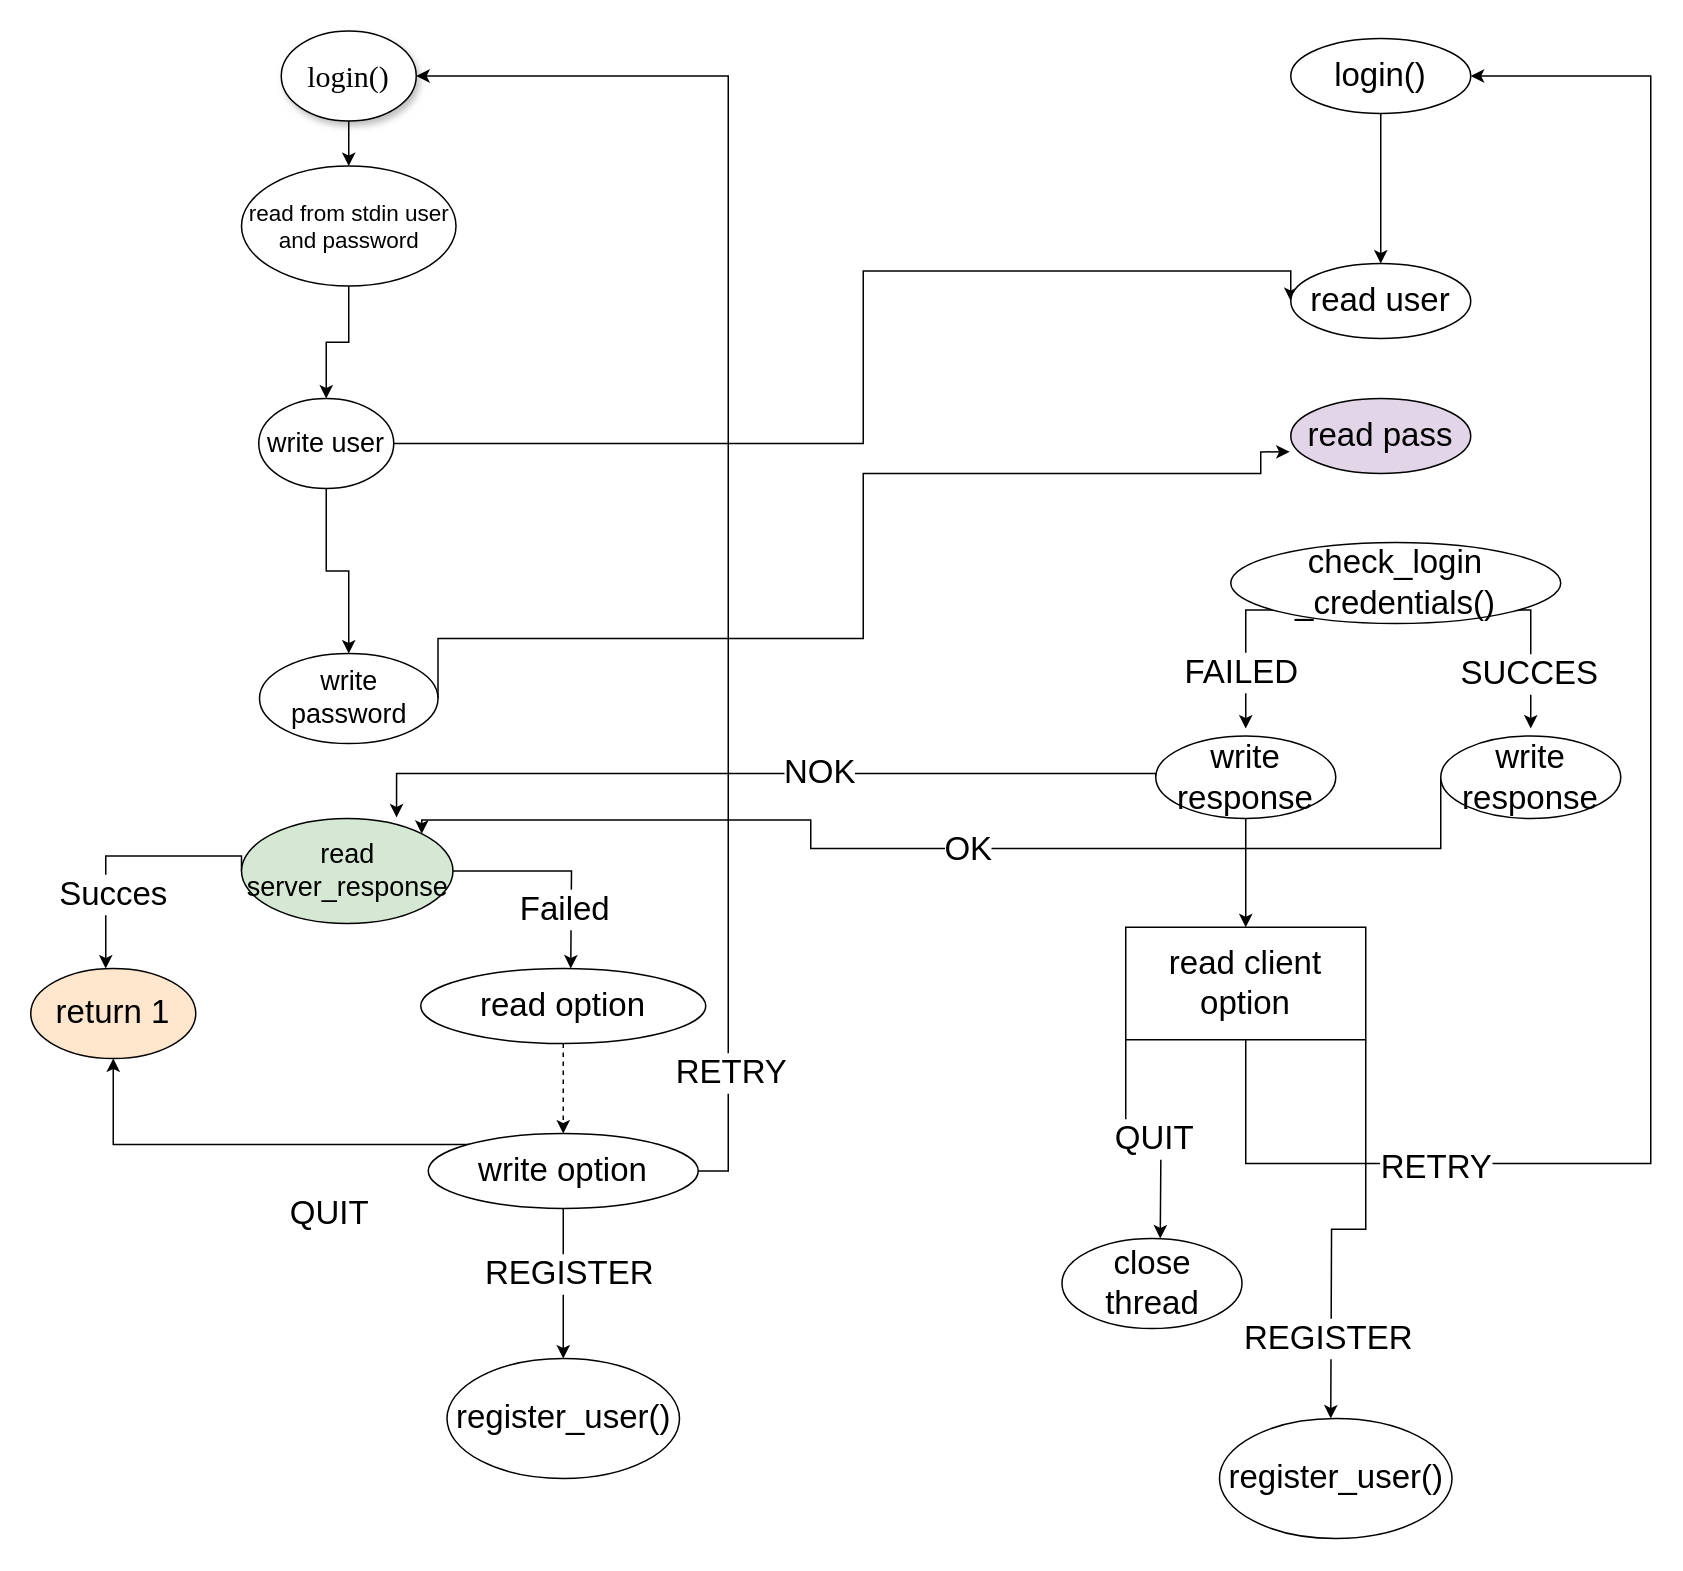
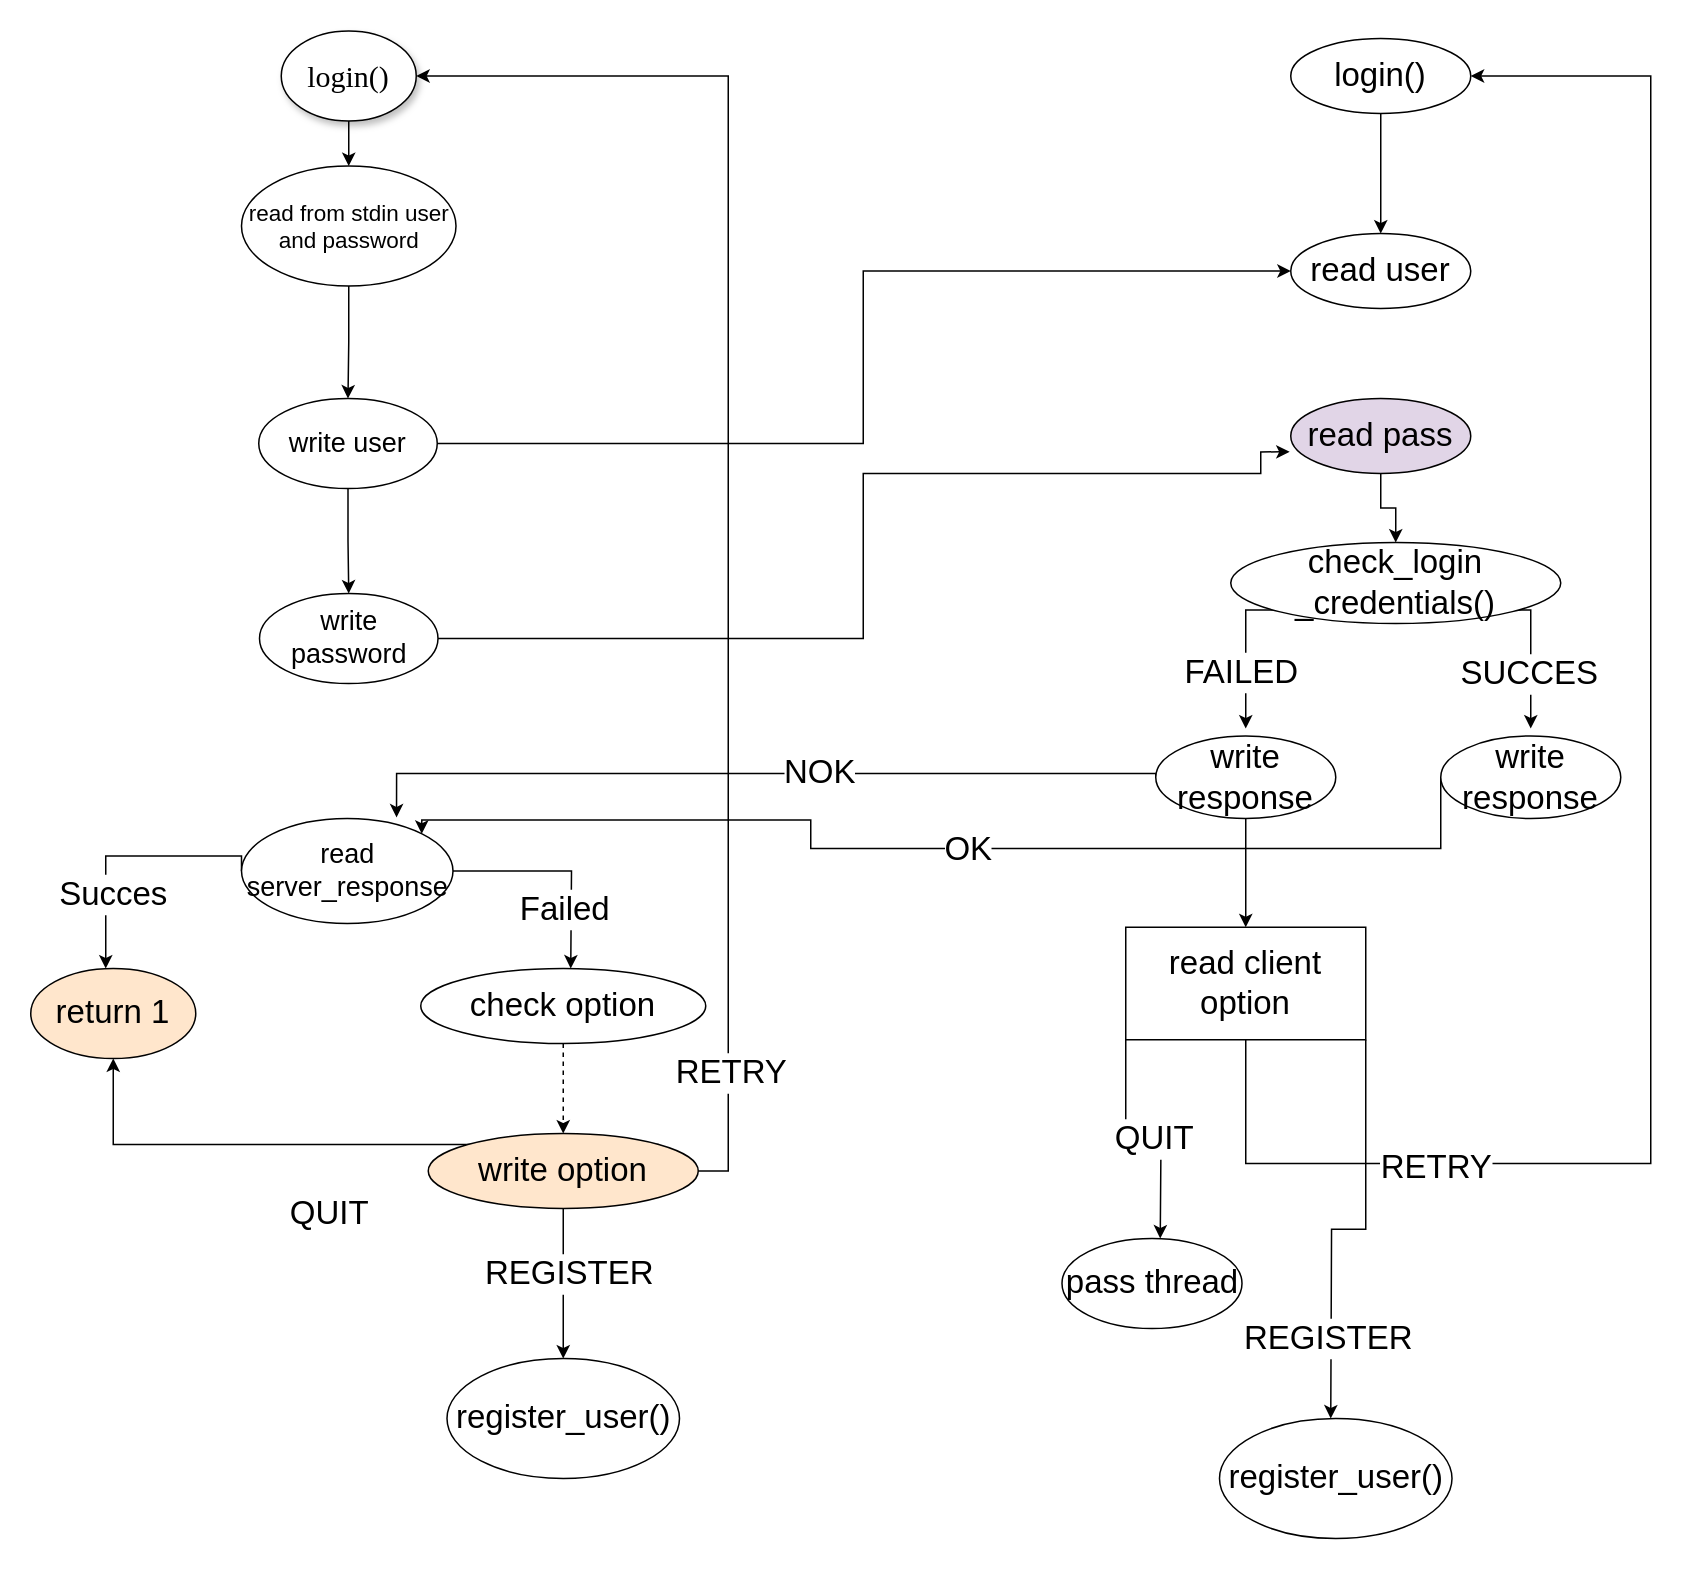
  <mxCell id="0" />
  <mxCell id="1" parent="0" />
  <mxCell id="2" value="" style="edgeStyle=orthogonalEdgeStyle;rounded=0;orthogonalLoop=1;jettySize=auto;html=1;" parent="1" source="3" target="5" edge="1"><mxGeometry relative="1" as="geometry" /></mxCell>
  <mxCell id="3" value="&lt;font style=&quot;font-size: 20px&quot;&gt;login()&lt;/font&gt;" style="ellipse;whiteSpace=wrap;html=1;rounded=0;shadow=1;comic=0;labelBackgroundColor=none;strokeWidth=1;fontFamily=Verdana;fontSize=12;align=center;" parent="1" vertex="1"><mxGeometry x="187" y="20" width="90" height="60" as="geometry" /></mxCell>
  <mxCell id="4" value="" style="edgeStyle=orthogonalEdgeStyle;rounded=0;orthogonalLoop=1;jettySize=auto;html=1;" parent="1" source="5" target="8" edge="1"><mxGeometry relative="1" as="geometry" /></mxCell>
  <mxCell id="5" value="&lt;font style=&quot;font-size: 15px&quot;&gt;read from stdin user and password&lt;/font&gt;" style="ellipse;whiteSpace=wrap;html=1;" parent="1" vertex="1"><mxGeometry x="160.5" y="110" width="143" height="80" as="geometry" /></mxCell>
  <mxCell id="6" value="" style="edgeStyle=orthogonalEdgeStyle;rounded=0;orthogonalLoop=1;jettySize=auto;html=1;" parent="1" source="8" target="10" edge="1"><mxGeometry relative="1" as="geometry" /></mxCell>
  <mxCell id="7" style="edgeStyle=orthogonalEdgeStyle;rounded=0;orthogonalLoop=1;jettySize=auto;html=1;exitX=1;exitY=0.5;exitDx=0;exitDy=0;entryX=0;entryY=0.5;entryDx=0;entryDy=0;fontSize=22;" parent="1" source="8" target="27" edge="1"><mxGeometry relative="1" as="geometry"><Array as="points"><mxPoint x="575" y="295" /><mxPoint x="575" y="180" /></Array></mxGeometry></mxCell>
- <mxCell id="8" value="&lt;font style=&quot;font-size: 18px&quot;&gt;write user&lt;/font&gt;" style="ellipse;whiteSpace=wrap;html=1;" parent="1" vertex="1"><mxGeometry x="172" y="265" width="90" height="60" as="geometry" /></mxCell>
+ <mxCell id="8" value="&lt;font style=&quot;font-size: 18px&quot;&gt;write user&lt;/font&gt;" style="ellipse;whiteSpace=wrap;html=1;" parent="1" vertex="1"><mxGeometry x="172" y="265" width="119" height="60" as="geometry" /></mxCell>
  <mxCell id="9" style="edgeStyle=orthogonalEdgeStyle;rounded=0;orthogonalLoop=1;jettySize=auto;html=1;exitX=1;exitY=0.5;exitDx=0;exitDy=0;entryX=-0.006;entryY=0.711;entryDx=0;entryDy=0;entryPerimeter=0;fontSize=22;" parent="1" source="10" target="29" edge="1"><mxGeometry relative="1" as="geometry"><Array as="points"><mxPoint x="575" y="425" /><mxPoint x="575" y="315" /><mxPoint x="840" y="315" /><mxPoint x="840" y="300" /></Array></mxGeometry></mxCell>
- <mxCell id="10" value="&lt;span style=&quot;font-size: 18px&quot;&gt;write password&lt;br&gt;&lt;/span&gt;" style="ellipse;whiteSpace=wrap;html=1;" parent="1" vertex="1"><mxGeometry x="172.5" y="435" width="119" height="60" as="geometry" /></mxCell>
+ <mxCell id="10" value="&lt;span style=&quot;font-size: 18px&quot;&gt;write password&lt;br&gt;&lt;/span&gt;" style="ellipse;whiteSpace=wrap;html=1;" parent="1" vertex="1"><mxGeometry x="172.5" y="395" width="119" height="60" as="geometry" /></mxCell>
  <mxCell id="11" style="edgeStyle=orthogonalEdgeStyle;rounded=0;orthogonalLoop=1;jettySize=auto;html=1;exitX=0;exitY=0.5;exitDx=0;exitDy=0;fontSize=22;" parent="1" source="15" edge="1"><mxGeometry relative="1" as="geometry"><mxPoint x="70" y="645" as="targetPoint" /><Array as="points"><mxPoint x="70" y="570" /></Array></mxGeometry></mxCell>
  <mxCell id="12" value="Succes" style="text;html=1;align=center;verticalAlign=middle;resizable=0;points=[];;labelBackgroundColor=#ffffff;fontSize=22;" parent="11" vertex="1" connectable="0"><mxGeometry x="0.113" y="21" relative="1" as="geometry"><mxPoint x="1.5" y="4.5" as="offset" /></mxGeometry></mxCell>
  <mxCell id="13" style="edgeStyle=orthogonalEdgeStyle;rounded=0;orthogonalLoop=1;jettySize=auto;html=1;exitX=1;exitY=0.5;exitDx=0;exitDy=0;fontSize=22;" parent="1" source="15" edge="1"><mxGeometry relative="1" as="geometry"><mxPoint x="380" y="645" as="targetPoint" /></mxGeometry></mxCell>
  <mxCell id="14" value="Failed" style="text;html=1;align=center;verticalAlign=middle;resizable=0;points=[];;labelBackgroundColor=#ffffff;fontSize=22;" parent="13" vertex="1" connectable="0"><mxGeometry x="0.064" y="-17" relative="1" as="geometry"><mxPoint x="-3.5" y="8.5" as="offset" /></mxGeometry></mxCell>
- <mxCell id="15" value="&lt;span style=&quot;font-size: 18px&quot;&gt;read server_response&lt;br&gt;&lt;/span&gt;" style="ellipse;whiteSpace=wrap;html=1;fillColor=#d5e8d4;" parent="1" vertex="1"><mxGeometry x="160.5" y="545" width="141" height="70" as="geometry" /></mxCell>
+ <mxCell id="15" value="&lt;span style=&quot;font-size: 18px&quot;&gt;read server_response&lt;br&gt;&lt;/span&gt;" style="ellipse;whiteSpace=wrap;html=1;" parent="1" vertex="1"><mxGeometry x="160.5" y="545" width="141" height="70" as="geometry" /></mxCell>
  <mxCell id="16" value="return 1" style="ellipse;whiteSpace=wrap;html=1;fontSize=22;fillColor=#ffe6cc;" parent="1" vertex="1"><mxGeometry y="645" width="110" height="60" as="geometry" x="20" /></mxCell>
  <mxCell id="17" value="" style="edgeStyle=orthogonalEdgeStyle;rounded=0;orthogonalLoop=1;jettySize=auto;html=1;fontSize=22;dashed=1;" parent="1" source="18" target="22" edge="1"><mxGeometry relative="1" as="geometry" /></mxCell>
- <mxCell id="18" value="read option" style="ellipse;whiteSpace=wrap;html=1;fontSize=22;" parent="1" vertex="1"><mxGeometry x="280" y="645" width="190" height="50" as="geometry" /></mxCell>
+ <mxCell id="18" value="check option" style="ellipse;whiteSpace=wrap;html=1;fontSize=22;" parent="1" vertex="1"><mxGeometry x="280" y="645" width="190" height="50" as="geometry" /></mxCell>
  <mxCell id="19" style="edgeStyle=orthogonalEdgeStyle;rounded=0;orthogonalLoop=1;jettySize=auto;html=1;exitX=1;exitY=0;exitDx=0;exitDy=0;fontSize=22;" parent="1" source="22" target="16" edge="1"><mxGeometry relative="1" as="geometry" /></mxCell>
  <mxCell id="20" style="edgeStyle=orthogonalEdgeStyle;rounded=0;orthogonalLoop=1;jettySize=auto;html=1;exitX=1;exitY=0.5;exitDx=0;exitDy=0;entryX=1;entryY=0.5;entryDx=0;entryDy=0;fontSize=22;" parent="1" source="22" target="3" edge="1"><mxGeometry relative="1" as="geometry" /></mxCell>
  <mxCell id="21" style="edgeStyle=orthogonalEdgeStyle;rounded=0;orthogonalLoop=1;jettySize=auto;html=1;exitX=0.5;exitY=1;exitDx=0;exitDy=0;" edge="1" parent="1" source="22"><mxGeometry relative="1" as="geometry"><mxPoint x="375" y="905" as="targetPoint" /></mxGeometry></mxCell>
- <mxCell id="22" value="write option" style="ellipse;whiteSpace=wrap;html=1;fontSize=22;" parent="1" vertex="1"><mxGeometry x="285" y="755" width="180" height="50" as="geometry" /></mxCell>
+ <mxCell id="22" value="write option" style="ellipse;whiteSpace=wrap;html=1;fontSize=22;fillColor=#ffe6cc;" parent="1" vertex="1"><mxGeometry x="285" y="755" width="180" height="50" as="geometry" /></mxCell>
  <mxCell id="23" value="QUIT" style="text;html=1;align=center;verticalAlign=middle;resizable=0;points=[];;labelBackgroundColor=#ffffff;fontSize=22;" parent="1" vertex="1" connectable="0"><mxGeometry x="239.857" y="794.714" as="geometry"><mxPoint x="-21" y="13.5" as="offset" /></mxGeometry></mxCell>
  <mxCell id="24" value="RETRY" style="text;html=1;align=center;verticalAlign=middle;resizable=0;points=[];;labelBackgroundColor=#ffffff;fontSize=22;" parent="1" vertex="1" connectable="0"><mxGeometry x="469.863" y="692.675" as="geometry"><mxPoint x="17" y="22" as="offset" /></mxGeometry></mxCell>
  <mxCell id="25" value="" style="edgeStyle=orthogonalEdgeStyle;rounded=0;orthogonalLoop=1;jettySize=auto;html=1;fontSize=22;" parent="1" source="26" target="27" edge="1"><mxGeometry relative="1" as="geometry" /></mxCell>
  <mxCell id="26" value="login()" style="ellipse;whiteSpace=wrap;html=1;fontSize=22;" parent="1" vertex="1"><mxGeometry x="860" y="25" width="120" height="50" as="geometry" /></mxCell>
- <mxCell id="27" value="read user" style="ellipse;whiteSpace=wrap;html=1;fontSize=22;" parent="1" vertex="1"><mxGeometry x="860" y="175" width="120" height="50" as="geometry" /></mxCell>
+ <mxCell id="27" value="read user" style="ellipse;whiteSpace=wrap;html=1;fontSize=22;" parent="1" vertex="1"><mxGeometry x="860" y="155" width="120" height="50" as="geometry" /></mxCell>
+ <mxCell id="28" value="" style="edgeStyle=orthogonalEdgeStyle;rounded=0;orthogonalLoop=1;jettySize=auto;html=1;fontSize=22;" parent="1" source="29" target="32" edge="1"><mxGeometry relative="1" as="geometry" /></mxCell>
  <mxCell id="29" value="read pass" style="ellipse;whiteSpace=wrap;html=1;fontSize=22;fillColor=#e1d5e7;" parent="1" vertex="1"><mxGeometry x="860" y="265" width="120" height="50" as="geometry" /></mxCell>
  <mxCell id="30" style="edgeStyle=orthogonalEdgeStyle;rounded=0;orthogonalLoop=1;jettySize=auto;html=1;exitX=0;exitY=1;exitDx=0;exitDy=0;fontSize=22;" parent="1" source="32" edge="1"><mxGeometry relative="1" as="geometry"><mxPoint x="830" y="485" as="targetPoint" /><Array as="points"><mxPoint x="830" y="406" /></Array></mxGeometry></mxCell>
  <mxCell id="31" style="edgeStyle=orthogonalEdgeStyle;rounded=0;orthogonalLoop=1;jettySize=auto;html=1;exitX=1;exitY=1;exitDx=0;exitDy=0;fontSize=22;" parent="1" source="32" edge="1"><mxGeometry relative="1" as="geometry"><mxPoint x="1020" y="485" as="targetPoint" /><Array as="points"><mxPoint x="1020" y="406" /></Array></mxGeometry></mxCell>
  <mxCell id="32" value="check_login&lt;br&gt;_credentials()" style="ellipse;whiteSpace=wrap;html=1;fontSize=22;" parent="1" vertex="1"><mxGeometry x="820" y="361" width="220" height="54" as="geometry" /></mxCell>
  <mxCell id="33" value="FAILED" style="text;html=1;align=center;verticalAlign=middle;resizable=0;points=[];;labelBackgroundColor=#ffffff;fontSize=22;" parent="1" vertex="1" connectable="0"><mxGeometry x="809.863" y="425.175" as="geometry"><mxPoint x="17" y="22" as="offset" /></mxGeometry></mxCell>
  <mxCell id="34" value="SUCCES" style="text;html=1;align=center;verticalAlign=middle;resizable=0;points=[];;labelBackgroundColor=#ffffff;fontSize=22;" parent="1" vertex="1" connectable="0"><mxGeometry x="1039.857" y="425.214" as="geometry"><mxPoint x="-21" y="23.5" as="offset" /></mxGeometry></mxCell>
  <mxCell id="35" style="edgeStyle=orthogonalEdgeStyle;rounded=0;orthogonalLoop=1;jettySize=auto;html=1;exitX=0;exitY=0.5;exitDx=0;exitDy=0;entryX=0.733;entryY=-0.01;entryDx=0;entryDy=0;entryPerimeter=0;fontSize=22;" parent="1" source="38" target="15" edge="1"><mxGeometry relative="1" as="geometry"><Array as="points"><mxPoint x="770" y="515" /><mxPoint x="264" y="515" /></Array></mxGeometry></mxCell>
  <mxCell id="36" value="NOK" style="text;html=1;align=center;verticalAlign=middle;resizable=0;points=[];;labelBackgroundColor=#ffffff;fontSize=22;" parent="35" vertex="1" connectable="0"><mxGeometry x="-0.156" y="-1" relative="1" as="geometry"><mxPoint as="offset" /></mxGeometry></mxCell>
  <mxCell id="37" value="" style="edgeStyle=orthogonalEdgeStyle;rounded=0;orthogonalLoop=1;jettySize=auto;html=1;fontSize=22;" parent="1" source="38" target="42" edge="1"><mxGeometry relative="1" as="geometry" /></mxCell>
  <mxCell id="38" value="write response" style="ellipse;whiteSpace=wrap;html=1;fontSize=22;" parent="1" vertex="1"><mxGeometry x="770" y="490" width="120" height="55" as="geometry" /></mxCell>
  <mxCell id="39" style="edgeStyle=orthogonalEdgeStyle;rounded=0;orthogonalLoop=1;jettySize=auto;html=1;exitX=0.5;exitY=1;exitDx=0;exitDy=0;fontSize=22;entryX=1;entryY=0.5;entryDx=0;entryDy=0;" parent="1" source="42" target="26" edge="1"><mxGeometry relative="1" as="geometry"><mxPoint x="1100" y="815" as="targetPoint" /><Array as="points"><mxPoint x="830" y="775" /><mxPoint x="1100" y="775" /><mxPoint x="1100" y="50" /></Array></mxGeometry></mxCell>
  <mxCell id="40" style="edgeStyle=orthogonalEdgeStyle;rounded=0;orthogonalLoop=1;jettySize=auto;html=1;exitX=0;exitY=1;exitDx=0;exitDy=0;fontSize=22;" parent="1" source="42" edge="1"><mxGeometry relative="1" as="geometry"><mxPoint x="773" y="825" as="targetPoint" /></mxGeometry></mxCell>
  <mxCell id="41" style="edgeStyle=orthogonalEdgeStyle;rounded=0;orthogonalLoop=1;jettySize=auto;html=1;exitX=1;exitY=1;exitDx=0;exitDy=0;" edge="1" parent="1" source="42"><mxGeometry relative="1" as="geometry"><mxPoint x="886.667" y="945" as="targetPoint" /></mxGeometry></mxCell>
  <mxCell id="42" value="read client&lt;br&gt;option" style="whiteSpace=wrap;html=1;fontSize=22;rounded=0;" parent="1" vertex="1"><mxGeometry x="750" y="617.5" width="160" height="75" as="geometry" /></mxCell>
  <mxCell id="43" style="edgeStyle=orthogonalEdgeStyle;rounded=0;orthogonalLoop=1;jettySize=auto;html=1;exitX=0;exitY=0.5;exitDx=0;exitDy=0;entryX=1;entryY=0;entryDx=0;entryDy=0;fontSize=22;" parent="1" source="45" target="15" edge="1"><mxGeometry relative="1" as="geometry"><Array as="points"><mxPoint x="960" y="565" /><mxPoint x="540" y="565" /><mxPoint x="540" y="546" /></Array></mxGeometry></mxCell>
  <mxCell id="44" value="OK" style="text;html=1;align=center;verticalAlign=middle;resizable=0;points=[];;labelBackgroundColor=#ffffff;fontSize=22;" parent="43" vertex="1" connectable="0"><mxGeometry x="-0.039" relative="1" as="geometry"><mxPoint as="offset" /></mxGeometry></mxCell>
  <mxCell id="45" value="write response" style="ellipse;whiteSpace=wrap;html=1;fontSize=22;" parent="1" vertex="1"><mxGeometry x="960" y="490" width="120" height="55" as="geometry" /></mxCell>
  <mxCell id="46" value="RETRY" style="text;html=1;align=center;verticalAlign=middle;resizable=0;points=[];;labelBackgroundColor=#ffffff;fontSize=22;" parent="1" vertex="1" connectable="0"><mxGeometry x="939.863" y="755.175" as="geometry"><mxPoint x="17" y="22" as="offset" /></mxGeometry></mxCell>
  <mxCell id="47" value="QUIT" style="text;html=1;align=center;verticalAlign=middle;resizable=0;points=[];;labelBackgroundColor=#ffffff;fontSize=22;" parent="1" vertex="1" connectable="0"><mxGeometry x="789.857" y="745.214" as="geometry"><mxPoint x="-21" y="13.5" as="offset" /></mxGeometry></mxCell>
- <mxCell id="48" value="close thread" style="ellipse;whiteSpace=wrap;html=1;fontSize=22;" parent="1" vertex="1"><mxGeometry x="707.5" y="825" width="120" height="60" as="geometry" /></mxCell>
+ <mxCell id="48" value="pass thread" style="ellipse;whiteSpace=wrap;html=1;fontSize=22;" parent="1" vertex="1"><mxGeometry x="707.5" y="825" width="120" height="60" as="geometry" /></mxCell>
  <mxCell id="49" value="REGISTER" style="text;html=1;align=center;verticalAlign=middle;resizable=0;points=[];;labelBackgroundColor=#ffffff;fontSize=22;" vertex="1" connectable="0" parent="1"><mxGeometry x="399.857" y="835.214" as="geometry"><mxPoint x="-21" y="13.5" as="offset" /></mxGeometry></mxCell>
  <mxCell id="50" value="&lt;font style=&quot;font-size: 22px&quot;&gt;register_user()&lt;br&gt;&lt;/font&gt;" style="ellipse;whiteSpace=wrap;html=1;" vertex="1" parent="1"><mxGeometry x="297.5" y="905" width="155" height="80" as="geometry" /></mxCell>
  <mxCell id="51" value="REGISTER" style="text;html=1;align=center;verticalAlign=middle;resizable=0;points=[];;labelBackgroundColor=#ffffff;fontSize=22;" vertex="1" connectable="0" parent="1"><mxGeometry x="899.857" y="891.214" as="geometry"><mxPoint x="-15" y="0.5" as="offset" /></mxGeometry></mxCell>
  <mxCell id="52" value="&lt;font style=&quot;font-size: 22px&quot;&gt;register_user()&lt;br&gt;&lt;/font&gt;" style="ellipse;whiteSpace=wrap;html=1;" vertex="1" parent="1"><mxGeometry x="812.5" y="945" width="155" height="80" as="geometry" /></mxCell>
